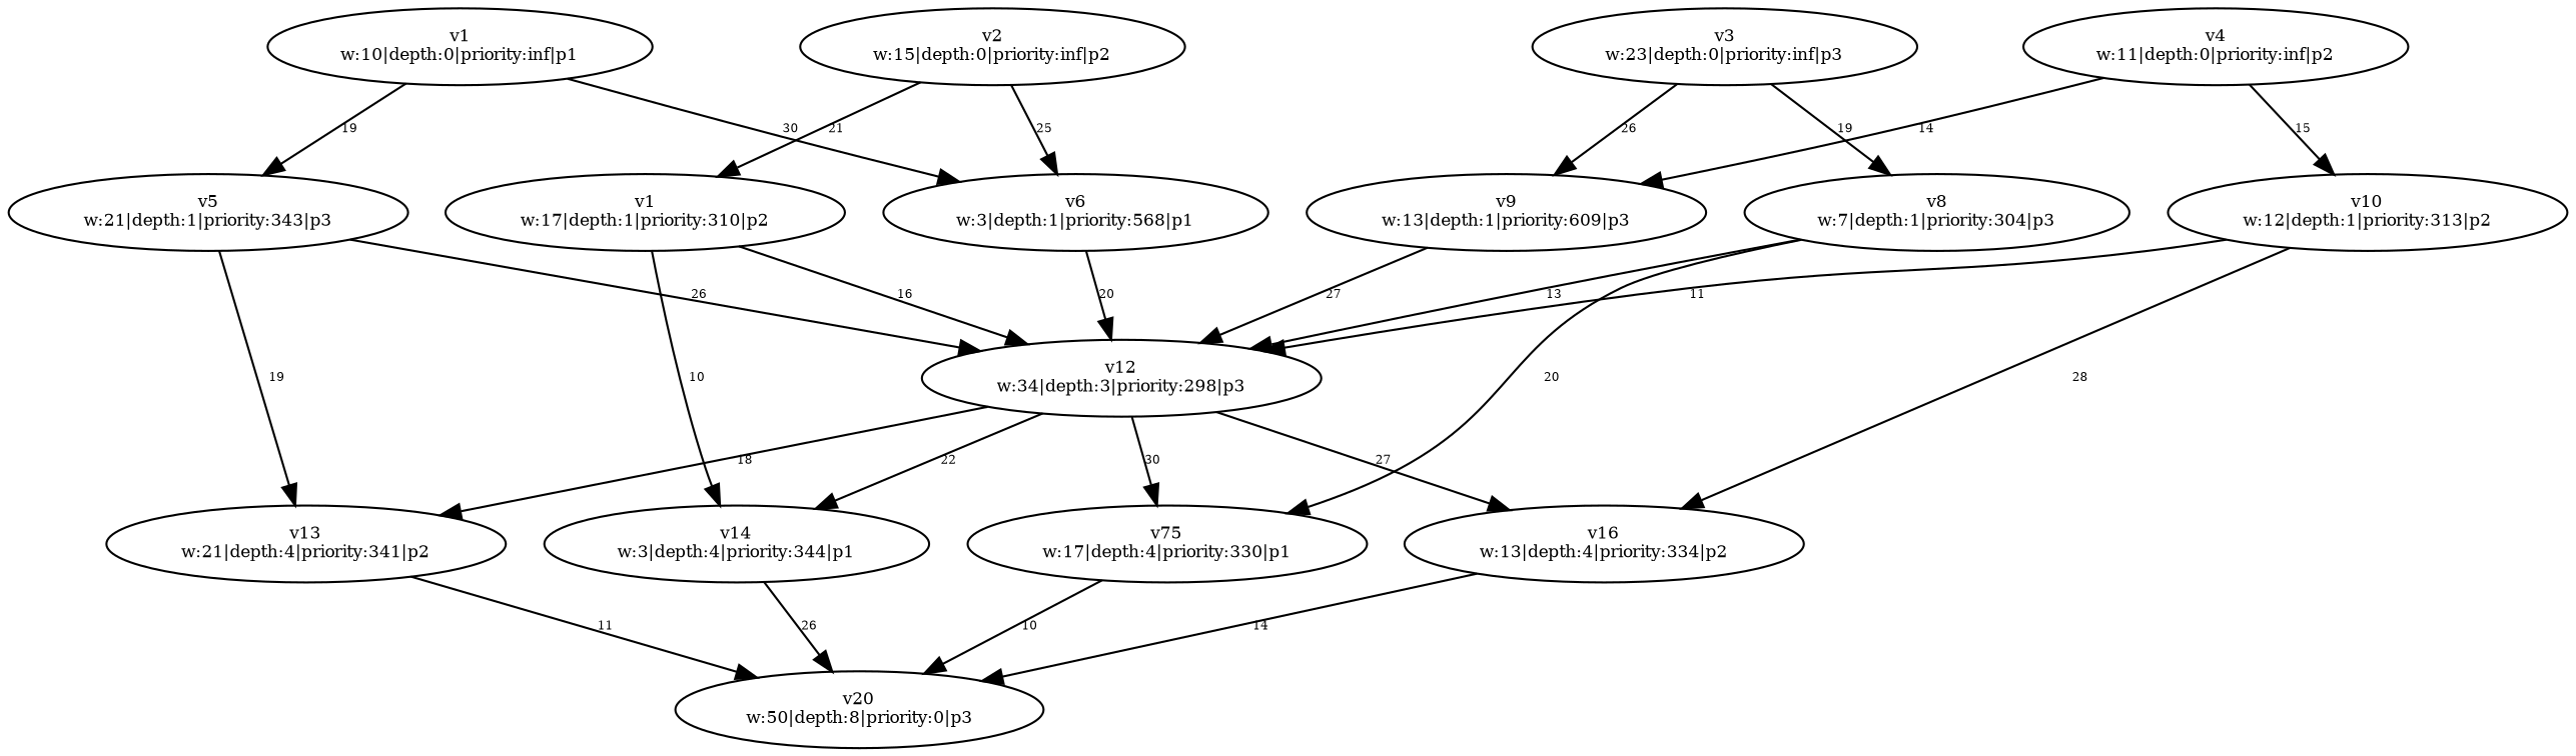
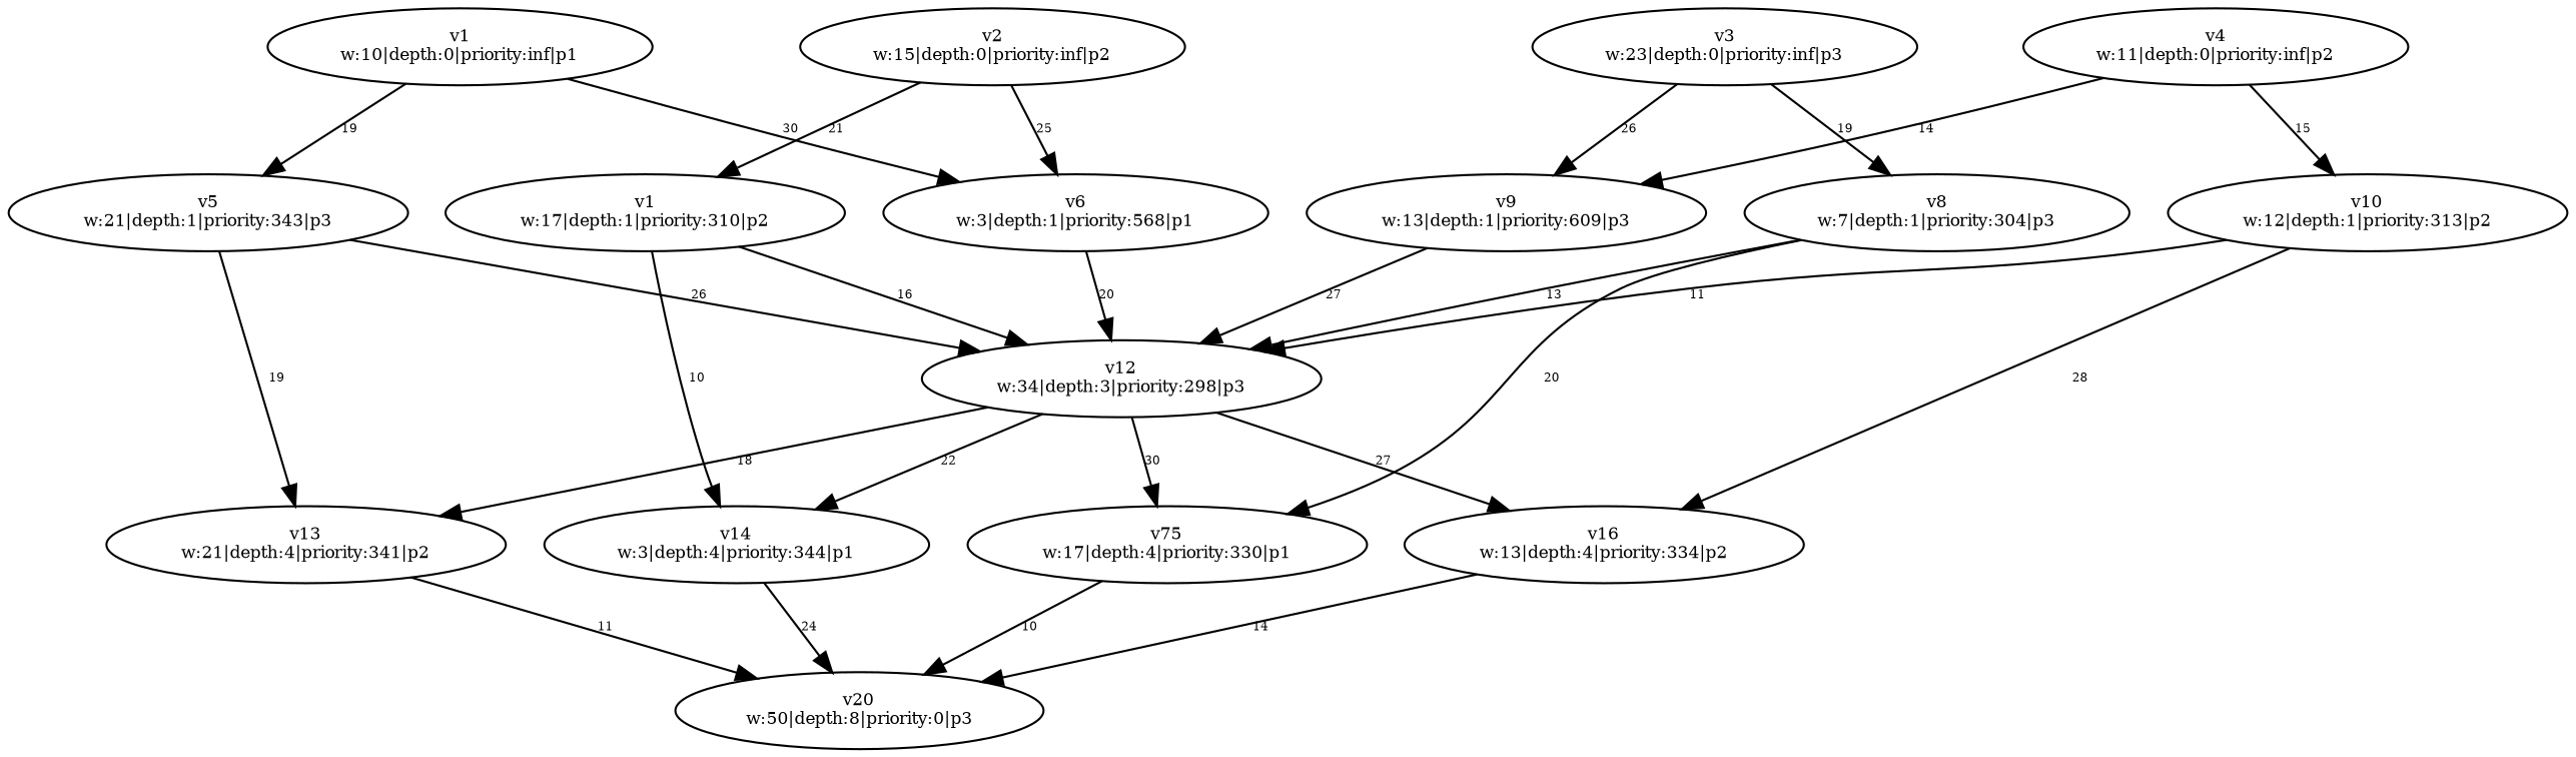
  digraph {
    node [fontsize=8.0]
    edge [constraint=true fontsize=6.0]
    n1 [label="v1\nw:10|depth:0|priority:inf|p1"]
    n2 [label="v6\nw:3|depth:1|priority:568|p1"]
    n3 [label="v5\nw:21|depth:1|priority:343|p3"]
    n4 [label="v12\nw:34|depth:3|priority:298|p3"]
    n5 [label="v13\nw:21|depth:4|priority:341|p2"]
    n6 [label="v2\nw:15|depth:0|priority:inf|p2"]
    n7 [label="v1\nw:17|depth:1|priority:310|p2"]
    n8 [label="v14\nw:3|depth:4|priority:344|p1"]
    n9 [label="v3\nw:23|depth:0|priority:inf|p3"]
    n10 [label="v9\nw:13|depth:1|priority:609|p3"]
    n11 [label="v8\nw:7|depth:1|priority:304|p3"]
    n12 [label="v75\nw:17|depth:4|priority:330|p1"]
    n13 [label="v4\nw:11|depth:0|priority:inf|p2"]
    n14 [label="v10\nw:12|depth:1|priority:313|p2"]
    n15 [label="v16\nw:13|depth:4|priority:334|p2"]
    n16 [label="v20\nw:50|depth:8|priority:0|p3"]
    n1 -> n2 [label=30]
    n1 -> n3 [label=19]
    n2 -> n4 [label=20]
    n3 -> n4 [label=26]
    n3 -> n5 [label=19]
    n4 -> n5 [label=18]
    n4 -> n8 [label=22]
    n4 -> n12 [label=30]
    n4 -> n15 [label=27]
    n5 -> n16 [label=11]
    n6 -> n2 [label=25]
    n6 -> n7 [label=21]
    n7 -> n4 [label=16]
    n7 -> n8 [label=10]
-   n8 -> n16 [label=26]
+   n8 -> n16 [label=24]
    n9 -> n10 [label=26]
    n9 -> n11 [label=19]
    n10 -> n4 [label=27]
    n11 -> n4 [label=13]
    n11 -> n12 [label=20]
    n12 -> n16 [label=10]
    n13 -> n10 [label=14]
    n13 -> n14 [label=15]
    n14 -> n4 [label=11]
    n14 -> n15 [label=28]
    n15 -> n16 [label=14]
  }
